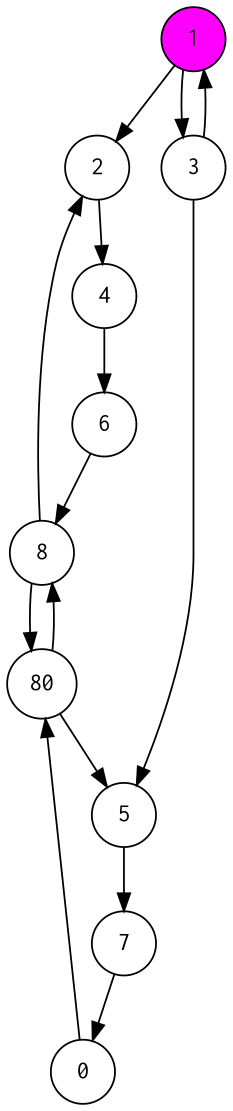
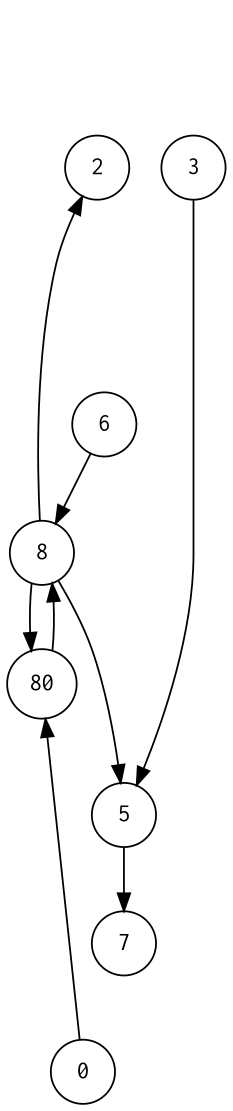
  digraph {
    node [fontname=Courier shape=circle]
-   1 [fillcolor=magenta style=filled]
    2
    3
-   4
    5
    6
    7
    8
    n9 [label=0]
    n10 [label=80]
-   1 -> 2
-   1 -> 3
-   2 -> 4
-   3 -> 1
    3 -> 5
-   4 -> 6
    5 -> 7
    6 -> 8
-   7 -> n9
    8 -> 2
    8 -> n10
    n9 -> n10
-   n10 -> 5
+   8 -> 5
    n10 -> 8
  }
